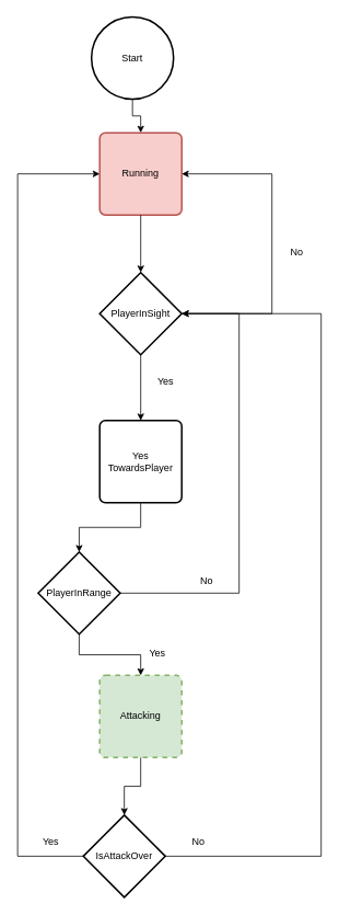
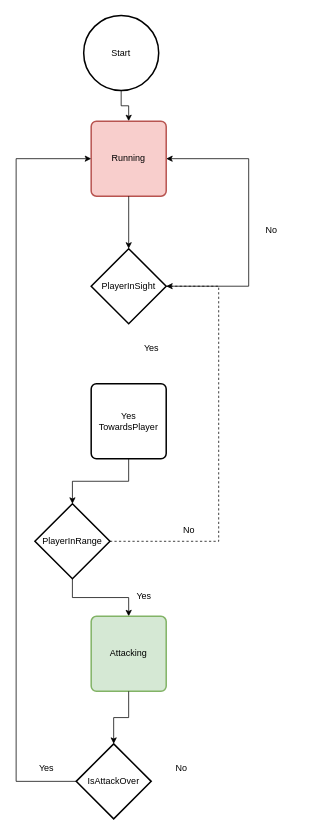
  <mxCell id="0" />
  <mxCell id="1" parent="0" />
  <mxCell id="2" style="edgeStyle=orthogonalEdgeStyle;rounded=0;orthogonalLoop=1;jettySize=auto;html=1;entryX=0.5;entryY=0;entryDx=0;entryDy=0;" edge="1" parent="1" source="3" target="7"><mxGeometry relative="1" as="geometry" /></mxCell>
  <mxCell id="3" value="Start" style="strokeWidth=2;html=1;shape=mxgraph.flowchart.start_2;whiteSpace=wrap;" vertex="1" parent="1"><mxGeometry x="110.94" y="20" width="100" height="100" as="geometry" /></mxCell>
  <mxCell id="4" style="edgeStyle=orthogonalEdgeStyle;rounded=0;orthogonalLoop=1;jettySize=auto;html=1;exitX=1;exitY=0.5;exitDx=0;exitDy=0;exitPerimeter=0;entryX=1;entryY=0.5;entryDx=0;entryDy=0;strokeColor=default;" edge="1" parent="1" source="6" target="7"><mxGeometry relative="1" as="geometry"><Array as="points"><mxPoint x="330.94" y="381" /><mxPoint x="330.94" y="211" /></Array></mxGeometry></mxCell>
- <mxCell id="5" style="edgeStyle=orthogonalEdgeStyle;rounded=0;orthogonalLoop=1;jettySize=auto;html=1;exitX=0.5;exitY=1;exitDx=0;exitDy=0;exitPerimeter=0;entryX=0.5;entryY=0;entryDx=0;entryDy=0;" edge="1" parent="1" source="6" target="10"><mxGeometry relative="1" as="geometry"><mxPoint x="171.178" y="491" as="targetPoint" /></mxGeometry></mxCell>
  <mxCell id="6" value="PlayerInSight" style="strokeWidth=2;html=1;shape=mxgraph.flowchart.decision;whiteSpace=wrap;" vertex="1" parent="1"><mxGeometry x="120.94" y="331" width="100" height="100" as="geometry" /></mxCell>
  <mxCell id="7" value="Running" style="rounded=1;whiteSpace=wrap;html=1;absoluteArcSize=1;arcSize=14;strokeWidth=2;labelBorderColor=none;labelBackgroundColor=none;fillColor=#f8cecc;strokeColor=#b85450;" vertex="1" parent="1"><mxGeometry x="120.94" y="161" width="100" height="100" as="geometry" /></mxCell>
  <mxCell id="8" style="edgeStyle=orthogonalEdgeStyle;rounded=0;orthogonalLoop=1;jettySize=auto;html=1;entryX=0.5;entryY=0;entryDx=0;entryDy=0;entryPerimeter=0;" edge="1" parent="1" source="7" target="6"><mxGeometry relative="1" as="geometry" /></mxCell>
  <mxCell id="9" value="No" style="text;html=1;align=center;verticalAlign=middle;resizable=0;points=[];autosize=1;strokeColor=none;fillColor=none;" vertex="1" parent="1"><mxGeometry x="340.94" y="291" width="40" height="30" as="geometry" /></mxCell>
  <mxCell id="10" value="Yes&lt;div&gt;TowardsPlayer&lt;/div&gt;" style="rounded=1;whiteSpace=wrap;html=1;absoluteArcSize=1;arcSize=14;strokeWidth=2;" vertex="1" parent="1"><mxGeometry x="120.94" y="511" width="100" height="100" as="geometry" /></mxCell>
  <mxCell id="11" value="Yes" style="text;html=1;align=center;verticalAlign=middle;resizable=0;points=[];autosize=1;strokeColor=none;fillColor=none;" vertex="1" parent="1"><mxGeometry x="180.94" y="449" width="40" height="30" as="geometry" /></mxCell>
  <mxCell id="12" style="edgeStyle=orthogonalEdgeStyle;rounded=0;orthogonalLoop=1;jettySize=auto;html=1;entryX=0.5;entryY=0;entryDx=0;entryDy=0;" edge="1" parent="1" source="13" target="17"><mxGeometry relative="1" as="geometry" /></mxCell>
  <mxCell id="13" value="PlayerInRange" style="strokeWidth=2;html=1;shape=mxgraph.flowchart.decision;whiteSpace=wrap;" vertex="1" parent="1"><mxGeometry x="45.94" y="671" width="100" height="100" as="geometry" /></mxCell>
  <mxCell id="14" style="edgeStyle=orthogonalEdgeStyle;rounded=0;orthogonalLoop=1;jettySize=auto;html=1;entryX=0.5;entryY=0;entryDx=0;entryDy=0;entryPerimeter=0;" edge="1" parent="1" source="10" target="13"><mxGeometry relative="1" as="geometry" /></mxCell>
- <mxCell id="15" style="edgeStyle=orthogonalEdgeStyle;rounded=0;orthogonalLoop=1;jettySize=auto;html=1;entryX=1;entryY=0.5;entryDx=0;entryDy=0;entryPerimeter=0;" edge="1" parent="1" source="13" target="6"><mxGeometry relative="1" as="geometry"><Array as="points"><mxPoint x="290.94" y="721" /><mxPoint x="290.94" y="381" /></Array></mxGeometry></mxCell>
+ <mxCell id="15" style="edgeStyle=orthogonalEdgeStyle;rounded=0;orthogonalLoop=1;jettySize=auto;html=1;entryX=1;entryY=0.5;entryDx=0;entryDy=0;entryPerimeter=0;dashed=1;" edge="1" parent="1" source="13" target="6"><mxGeometry relative="1" as="geometry"><Array as="points"><mxPoint x="290.94" y="721" /><mxPoint x="290.94" y="381" /></Array></mxGeometry></mxCell>
  <mxCell id="16" value="No" style="text;html=1;align=center;verticalAlign=middle;resizable=0;points=[];autosize=1;strokeColor=none;fillColor=none;" vertex="1" parent="1"><mxGeometry x="230.94" y="691" width="40" height="30" as="geometry" /></mxCell>
- <mxCell id="17" value="Attacking" style="rounded=1;whiteSpace=wrap;html=1;absoluteArcSize=1;arcSize=14;strokeWidth=2;fillColor=#d5e8d4;strokeColor=#82b366;dashed=1;" vertex="1" parent="1"><mxGeometry x="120.94" y="821" width="100" height="100" as="geometry" /></mxCell>
+ <mxCell id="17" value="Attacking" style="rounded=1;whiteSpace=wrap;html=1;absoluteArcSize=1;arcSize=14;strokeWidth=2;fillColor=#d5e8d4;strokeColor=#82b366;" vertex="1" parent="1"><mxGeometry x="120.94" y="821" width="100" height="100" as="geometry" /></mxCell>
  <mxCell id="18" value="Yes" style="text;html=1;align=center;verticalAlign=middle;resizable=0;points=[];autosize=1;strokeColor=none;fillColor=none;" vertex="1" parent="1"><mxGeometry x="170.94" y="779" width="40" height="30" as="geometry" /></mxCell>
  <mxCell id="19" style="edgeStyle=orthogonalEdgeStyle;rounded=0;orthogonalLoop=1;jettySize=auto;html=1;entryX=0;entryY=0.5;entryDx=0;entryDy=0;" edge="1" parent="1" source="20" target="7"><mxGeometry relative="1" as="geometry"><Array as="points"><mxPoint x="20.94" y="1041" /><mxPoint x="20.94" y="211" /></Array></mxGeometry></mxCell>
  <mxCell id="20" value="IsAttackOver" style="strokeWidth=2;html=1;shape=mxgraph.flowchart.decision;whiteSpace=wrap;" vertex="1" parent="1"><mxGeometry x="100.94" y="991" width="100" height="100" as="geometry" /></mxCell>
  <mxCell id="21" style="edgeStyle=orthogonalEdgeStyle;rounded=0;orthogonalLoop=1;jettySize=auto;html=1;entryX=0.5;entryY=0;entryDx=0;entryDy=0;entryPerimeter=0;" edge="1" parent="1" source="17" target="20"><mxGeometry relative="1" as="geometry" /></mxCell>
- <mxCell id="22" style="edgeStyle=orthogonalEdgeStyle;rounded=0;orthogonalLoop=1;jettySize=auto;html=1;entryX=1;entryY=0.5;entryDx=0;entryDy=0;entryPerimeter=0;" edge="1" parent="1" source="20" target="6"><mxGeometry relative="1" as="geometry"><Array as="points"><mxPoint x="390.94" y="1041" /><mxPoint x="390.94" y="381" /></Array></mxGeometry></mxCell>
  <mxCell id="23" value="No" style="text;html=1;align=center;verticalAlign=middle;resizable=0;points=[];autosize=1;strokeColor=none;fillColor=none;" vertex="1" parent="1"><mxGeometry x="220.94" y="1009" width="40" height="30" as="geometry" /></mxCell>
  <mxCell id="24" value="Yes" style="text;html=1;align=center;verticalAlign=middle;resizable=0;points=[];autosize=1;strokeColor=none;fillColor=none;" vertex="1" parent="1"><mxGeometry x="40.94" y="1009" width="40" height="30" as="geometry" /></mxCell>
